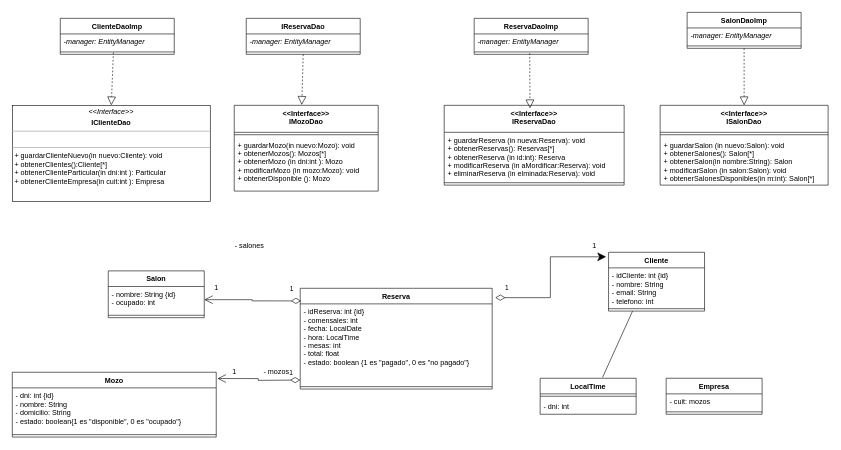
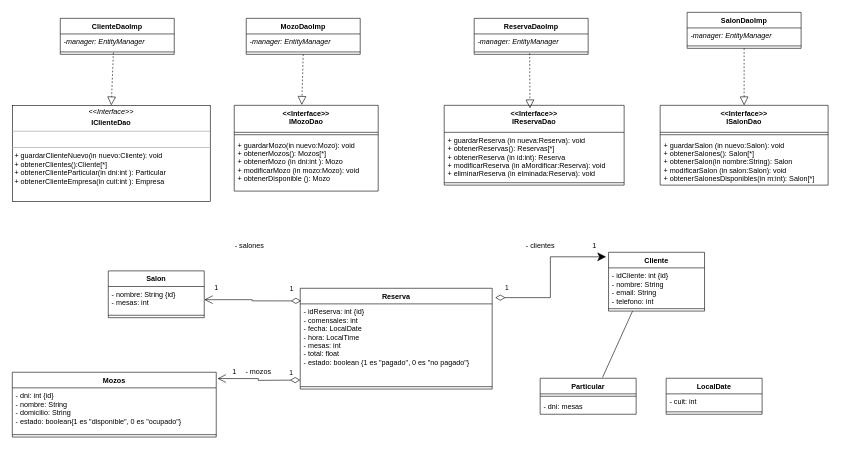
  <mxCell id="0" />
  <mxCell id="1" parent="0" />
  <mxCell id="2" value="Cliente" style="swimlane;fontStyle=1;align=center;verticalAlign=top;childLayout=stackLayout;horizontal=1;startSize=26;horizontalStack=0;resizeParent=1;resizeParentMax=0;resizeLast=0;collapsible=1;marginBottom=0;" parent="1" vertex="1"><mxGeometry x="1014" y="420" width="160" height="98" as="geometry" /></mxCell>
  <mxCell id="3" value="- idCliente: int {id}&#10;- nombre: String&#10;- email: String&#10;- telefono: int&#10;&#10;&#10;" style="text;strokeColor=none;fillColor=none;align=left;verticalAlign=top;spacingLeft=4;spacingRight=4;overflow=hidden;rotatable=0;points=[[0,0.5],[1,0.5]];portConstraint=eastwest;" parent="2" vertex="1"><mxGeometry y="26" width="160" height="64" as="geometry" /></mxCell>
  <mxCell id="4" value="" style="line;strokeWidth=1;fillColor=none;align=left;verticalAlign=middle;spacingTop=-1;spacingLeft=3;spacingRight=3;rotatable=0;labelPosition=right;points=[];portConstraint=eastwest;" parent="2" vertex="1"><mxGeometry y="90" width="160" height="8" as="geometry" /></mxCell>
- <mxCell id="5" value="LocalTime" style="swimlane;fontStyle=1;align=center;verticalAlign=top;childLayout=stackLayout;horizontal=1;startSize=26;horizontalStack=0;resizeParent=1;resizeParentMax=0;resizeLast=0;collapsible=1;marginBottom=0;" parent="1" vertex="1"><mxGeometry x="900" y="630" width="160" height="60" as="geometry" /></mxCell>
+ <mxCell id="5" value="Particular" style="swimlane;fontStyle=1;align=center;verticalAlign=top;childLayout=stackLayout;horizontal=1;startSize=26;horizontalStack=0;resizeParent=1;resizeParentMax=0;resizeLast=0;collapsible=1;marginBottom=0;" parent="1" vertex="1"><mxGeometry x="900" y="630" width="160" height="60" as="geometry" /></mxCell>
  <mxCell id="6" value="" style="line;strokeWidth=1;fillColor=none;align=left;verticalAlign=middle;spacingTop=-1;spacingLeft=3;spacingRight=3;rotatable=0;labelPosition=right;points=[];portConstraint=eastwest;" parent="5" vertex="1"><mxGeometry y="26" width="160" height="8" as="geometry" /></mxCell>
- <mxCell id="7" value="- dni: int" style="text;strokeColor=none;fillColor=none;align=left;verticalAlign=top;spacingLeft=4;spacingRight=4;overflow=hidden;rotatable=0;points=[[0,0.5],[1,0.5]];portConstraint=eastwest;" parent="5" vertex="1"><mxGeometry y="34" width="160" height="26" as="geometry" /></mxCell>
- <mxCell id="8" value="Empresa" style="swimlane;fontStyle=1;align=center;verticalAlign=top;childLayout=stackLayout;horizontal=1;startSize=26;horizontalStack=0;resizeParent=1;resizeParentMax=0;resizeLast=0;collapsible=1;marginBottom=0;" parent="1" vertex="1"><mxGeometry x="1110" y="630" width="160" height="60" as="geometry" /></mxCell>
- <mxCell id="9" value="- cuit: mozos" style="text;strokeColor=none;fillColor=none;align=left;verticalAlign=top;spacingLeft=4;spacingRight=4;overflow=hidden;rotatable=0;points=[[0,0.5],[1,0.5]];portConstraint=eastwest;" parent="8" vertex="1"><mxGeometry y="26" width="160" height="26" as="geometry" /></mxCell>
+ <mxCell id="7" value="- dni: mesas" style="text;strokeColor=none;fillColor=none;align=left;verticalAlign=top;spacingLeft=4;spacingRight=4;overflow=hidden;rotatable=0;points=[[0,0.5],[1,0.5]];portConstraint=eastwest;" parent="5" vertex="1"><mxGeometry y="34" width="160" height="26" as="geometry" /></mxCell>
+ <mxCell id="8" value="LocalDate" style="swimlane;fontStyle=1;align=center;verticalAlign=top;childLayout=stackLayout;horizontal=1;startSize=26;horizontalStack=0;resizeParent=1;resizeParentMax=0;resizeLast=0;collapsible=1;marginBottom=0;" parent="1" vertex="1"><mxGeometry x="1110" y="630" width="160" height="60" as="geometry" /></mxCell>
+ <mxCell id="9" value="- cuit: int" style="text;strokeColor=none;fillColor=none;align=left;verticalAlign=top;spacingLeft=4;spacingRight=4;overflow=hidden;rotatable=0;points=[[0,0.5],[1,0.5]];portConstraint=eastwest;" parent="8" vertex="1"><mxGeometry y="26" width="160" height="26" as="geometry" /></mxCell>
  <mxCell id="10" value="" style="line;strokeWidth=1;fillColor=none;align=left;verticalAlign=middle;spacingTop=-1;spacingLeft=3;spacingRight=3;rotatable=0;labelPosition=right;points=[];portConstraint=eastwest;" parent="8" vertex="1"><mxGeometry y="52" width="160" height="8" as="geometry" /></mxCell>
  <mxCell id="11" value="" style="endArrow=none;endSize=16;endFill=0;html=1;rounded=0;exitX=0.65;exitY=-0.023;exitDx=0;exitDy=0;entryX=0.25;entryY=1;entryDx=0;entryDy=0;exitPerimeter=0;" parent="1" source="5" target="2" edge="1"><mxGeometry width="160" relative="1" as="geometry"><mxPoint x="1010" y="590" as="sourcePoint" /><mxPoint x="1045.04" y="558.404" as="targetPoint" /></mxGeometry></mxCell>
  <mxCell id="12" value="Reserva" style="swimlane;fontStyle=1;align=center;verticalAlign=top;childLayout=stackLayout;horizontal=1;startSize=26;horizontalStack=0;resizeParent=1;resizeParentMax=0;resizeLast=0;collapsible=1;marginBottom=0;" parent="1" vertex="1"><mxGeometry x="500" y="480" width="320" height="168" as="geometry" /></mxCell>
  <mxCell id="13" value="- idReserva: int {id}&#10;- comensales: int&#10;- fecha: LocalDate&#10;- hora: LocalTime&#10;- mesas: int&#10;- total: float&#10;- estado: boolean {1 es &quot;pagado&quot;, 0 es &quot;no pagado&quot;}&#10;&#10;" style="text;strokeColor=none;fillColor=none;align=left;verticalAlign=top;spacingLeft=4;spacingRight=4;overflow=hidden;rotatable=0;points=[[0,0.5],[1,0.5]];portConstraint=eastwest;" parent="12" vertex="1"><mxGeometry y="26" width="320" height="134" as="geometry" /></mxCell>
  <mxCell id="14" value="" style="line;strokeWidth=1;fillColor=none;align=left;verticalAlign=middle;spacingTop=-1;spacingLeft=3;spacingRight=3;rotatable=0;labelPosition=right;points=[];portConstraint=eastwest;" parent="12" vertex="1"><mxGeometry y="160" width="320" height="8" as="geometry" /></mxCell>
- <mxCell id="15" value="Mozo" style="swimlane;fontStyle=1;align=center;verticalAlign=top;childLayout=stackLayout;horizontal=1;startSize=26;horizontalStack=0;resizeParent=1;resizeParentMax=0;resizeLast=0;collapsible=1;marginBottom=0;" parent="1" vertex="1"><mxGeometry x="20" y="620" width="340" height="108" as="geometry" /></mxCell>
+ <mxCell id="15" value="Mozos" style="swimlane;fontStyle=1;align=center;verticalAlign=top;childLayout=stackLayout;horizontal=1;startSize=26;horizontalStack=0;resizeParent=1;resizeParentMax=0;resizeLast=0;collapsible=1;marginBottom=0;" parent="1" vertex="1"><mxGeometry x="20" y="620" width="340" height="108" as="geometry" /></mxCell>
  <mxCell id="16" value="- dni: int {id}&#10;- nombre: String&#10;- domicilio: String&#10;- estado: boolean{1 es &quot;disponible&quot;, 0 es &quot;ocupado&quot;}&#10;" style="text;strokeColor=none;fillColor=none;align=left;verticalAlign=top;spacingLeft=4;spacingRight=4;overflow=hidden;rotatable=0;points=[[0,0.5],[1,0.5]];portConstraint=eastwest;" parent="15" vertex="1"><mxGeometry y="26" width="340" height="74" as="geometry" /></mxCell>
  <mxCell id="17" value="" style="line;strokeWidth=1;fillColor=none;align=left;verticalAlign=middle;spacingTop=-1;spacingLeft=3;spacingRight=3;rotatable=0;labelPosition=right;points=[];portConstraint=eastwest;" parent="15" vertex="1"><mxGeometry y="100" width="340" height="8" as="geometry" /></mxCell>
  <mxCell id="18" value="Salon" style="swimlane;fontStyle=1;align=center;verticalAlign=top;childLayout=stackLayout;horizontal=1;startSize=26;horizontalStack=0;resizeParent=1;resizeParentMax=0;resizeLast=0;collapsible=1;marginBottom=0;" parent="1" vertex="1"><mxGeometry x="180" y="451" width="160" height="78" as="geometry" /></mxCell>
- <mxCell id="19" value="- nombre: String {id}&#10;- ocupado: int &#10;" style="text;strokeColor=none;fillColor=none;align=left;verticalAlign=top;spacingLeft=4;spacingRight=4;overflow=hidden;rotatable=0;points=[[0,0.5],[1,0.5]];portConstraint=eastwest;" parent="18" vertex="1"><mxGeometry y="26" width="160" height="44" as="geometry" /></mxCell>
+ <mxCell id="19" value="- nombre: String {id}&#10;- mesas: int &#10;" style="text;strokeColor=none;fillColor=none;align=left;verticalAlign=top;spacingLeft=4;spacingRight=4;overflow=hidden;rotatable=0;points=[[0,0.5],[1,0.5]];portConstraint=eastwest;" parent="18" vertex="1"><mxGeometry y="26" width="160" height="44" as="geometry" /></mxCell>
  <mxCell id="20" value="" style="line;strokeWidth=1;fillColor=none;align=left;verticalAlign=middle;spacingTop=-1;spacingLeft=3;spacingRight=3;rotatable=0;labelPosition=right;points=[];portConstraint=eastwest;" parent="18" vertex="1"><mxGeometry y="70" width="160" height="8" as="geometry" /></mxCell>
  <mxCell id="21" value="1" style="endArrow=open;html=1;endSize=12;startArrow=diamondThin;startSize=14;startFill=0;edgeStyle=orthogonalEdgeStyle;align=left;verticalAlign=bottom;rounded=0;entryX=1;entryY=0.5;entryDx=0;entryDy=0;exitX=0.004;exitY=-0.037;exitDx=0;exitDy=0;exitPerimeter=0;" parent="1" source="13" target="19" edge="1"><mxGeometry x="-0.75" y="-11" relative="1" as="geometry"><mxPoint x="600" y="501" as="sourcePoint" /><mxPoint x="360" y="501" as="targetPoint" /><mxPoint as="offset" /></mxGeometry></mxCell>
  <mxCell id="22" value="1" style="text;html=1;align=center;verticalAlign=middle;resizable=0;points=[];autosize=1;strokeColor=none;fillColor=none;" parent="1" vertex="1"><mxGeometry x="350" y="470" width="20" height="20" as="geometry" /></mxCell>
  <mxCell id="23" value="1" style="endArrow=open;html=1;endSize=12;startArrow=diamondThin;startSize=14;startFill=0;edgeStyle=orthogonalEdgeStyle;align=left;verticalAlign=bottom;rounded=0;entryX=1.006;entryY=0.097;entryDx=0;entryDy=0;entryPerimeter=0;" parent="1" target="15" edge="1"><mxGeometry x="-0.71" y="-3" relative="1" as="geometry"><mxPoint x="500" y="633" as="sourcePoint" /><mxPoint x="450" y="511" as="targetPoint" /><mxPoint as="offset" /></mxGeometry></mxCell>
  <mxCell id="24" value="1" style="text;html=1;align=center;verticalAlign=middle;resizable=0;points=[];autosize=1;strokeColor=none;fillColor=none;" parent="1" vertex="1"><mxGeometry x="380" y="610" width="20" height="20" as="geometry" /></mxCell>
  <mxCell id="25" value="1" style="endArrow=classic;html=1;endSize=12;startArrow=diamondThin;startSize=14;startFill=0;edgeStyle=orthogonalEdgeStyle;align=left;verticalAlign=bottom;rounded=0;entryX=-0.025;entryY=0.077;entryDx=0;entryDy=0;exitX=1.016;exitY=0.093;exitDx=0;exitDy=0;exitPerimeter=0;entryPerimeter=0;" parent="1" source="12" target="2" edge="1"><mxGeometry x="-0.882" y="8" relative="1" as="geometry"><mxPoint x="511.28" y="511.042" as="sourcePoint" /><mxPoint x="370" y="511" as="targetPoint" /><mxPoint as="offset" /></mxGeometry></mxCell>
  <mxCell id="26" value="1" style="text;html=1;align=center;verticalAlign=middle;resizable=0;points=[];autosize=1;strokeColor=none;fillColor=none;" parent="1" vertex="1"><mxGeometry x="980" y="400" width="20" height="20" as="geometry" /></mxCell>
  <mxCell id="27" value="&lt;&lt;Interface&gt;&gt;&#10;IMozoDao" style="swimlane;fontStyle=1;align=center;verticalAlign=top;childLayout=stackLayout;horizontal=1;startSize=45;horizontalStack=0;resizeParent=1;resizeParentMax=0;resizeLast=0;collapsible=1;marginBottom=0;" vertex="1" parent="1"><mxGeometry x="390" y="175" width="240" height="143" as="geometry" /></mxCell>
  <mxCell id="28" value="" style="line;strokeWidth=1;fillColor=none;align=left;verticalAlign=middle;spacingTop=-1;spacingLeft=3;spacingRight=3;rotatable=0;labelPosition=right;points=[];portConstraint=eastwest;" vertex="1" parent="27"><mxGeometry y="45" width="240" height="8" as="geometry" /></mxCell>
  <mxCell id="29" value="+ guardarMozo(in nuevo:Mozo): void&#10;+ obtenerMozos(): Mozos[*]&#10;+ obtenerMozo (in dni:int ): Mozo&#10;+ modificarMozo (in mozo:Mozo): void&#10;+ obtenerDisponible (): Mozo&#10;&#10;&#10;" style="text;strokeColor=none;fillColor=none;align=left;verticalAlign=top;spacingLeft=4;spacingRight=4;overflow=hidden;rotatable=0;points=[[0,0.5],[1,0.5]];portConstraint=eastwest;" vertex="1" parent="27"><mxGeometry y="53" width="240" height="90" as="geometry" /></mxCell>
  <mxCell id="30" value="&lt;&lt;Interface&gt;&gt;&#10;IReservaDao" style="swimlane;fontStyle=1;align=center;verticalAlign=top;childLayout=stackLayout;horizontal=1;startSize=45;horizontalStack=0;resizeParent=1;resizeParentMax=0;resizeLast=0;collapsible=1;marginBottom=0;" vertex="1" parent="1"><mxGeometry x="740" y="175" width="300" height="133" as="geometry" /></mxCell>
  <mxCell id="31" value="+ guardarReserva (in nueva:Reserva): void&#10;+ obtenerReservas(): Reservas[*]&#10;+ obtenerReserva (in id:int): Reserva&#10;+ modificarReserva (in aMordificar:Reserva): void&#10;+ eliminarReserva (in elminada:Reserva): void&#10; &#10;" style="text;strokeColor=none;fillColor=none;align=left;verticalAlign=top;spacingLeft=4;spacingRight=4;overflow=hidden;rotatable=0;points=[[0,0.5],[1,0.5]];portConstraint=eastwest;" vertex="1" parent="30"><mxGeometry y="45" width="300" height="80" as="geometry" /></mxCell>
  <mxCell id="32" value="" style="line;strokeWidth=1;fillColor=none;align=left;verticalAlign=middle;spacingTop=-1;spacingLeft=3;spacingRight=3;rotatable=0;labelPosition=right;points=[];portConstraint=eastwest;" vertex="1" parent="30"><mxGeometry y="125" width="300" height="8" as="geometry" /></mxCell>
  <mxCell id="33" value="&lt;&lt;Interface&gt;&gt;&#10;ISalonDao" style="swimlane;fontStyle=1;align=center;verticalAlign=top;childLayout=stackLayout;horizontal=1;startSize=45;horizontalStack=0;resizeParent=1;resizeParentMax=0;resizeLast=0;collapsible=1;marginBottom=0;" vertex="1" parent="1"><mxGeometry x="1100" y="175" width="280" height="133" as="geometry" /></mxCell>
  <mxCell id="34" value="" style="line;strokeWidth=1;fillColor=none;align=left;verticalAlign=middle;spacingTop=-1;spacingLeft=3;spacingRight=3;rotatable=0;labelPosition=right;points=[];portConstraint=eastwest;" vertex="1" parent="33"><mxGeometry y="45" width="280" height="8" as="geometry" /></mxCell>
  <mxCell id="35" value="+ guardarSalon (in nuevo:Salon): void&#10;+ obtenerSalones(): Salon[*]&#10;+ obtenerSalon(in nombre:String): Salon&#10;+ modificarSalon (in salon:Salon): void&#10;+ obtenerSalonesDisponibles(in m:int): Salon[*]&#10;" style="text;strokeColor=none;fillColor=none;align=left;verticalAlign=top;spacingLeft=4;spacingRight=4;overflow=hidden;rotatable=0;points=[[0,0.5],[1,0.5]];portConstraint=eastwest;" vertex="1" parent="33"><mxGeometry y="53" width="280" height="80" as="geometry" /></mxCell>
- <mxCell id="36" value="IReservaDao" style="swimlane;fontStyle=1;align=center;verticalAlign=top;childLayout=stackLayout;horizontal=1;startSize=26;horizontalStack=0;resizeParent=1;resizeParentMax=0;resizeLast=0;collapsible=1;marginBottom=0;" vertex="1" parent="1"><mxGeometry x="410" y="30" width="190" height="60" as="geometry" /></mxCell>
+ <mxCell id="36" value="MozoDaoImp" style="swimlane;fontStyle=1;align=center;verticalAlign=top;childLayout=stackLayout;horizontal=1;startSize=26;horizontalStack=0;resizeParent=1;resizeParentMax=0;resizeLast=0;collapsible=1;marginBottom=0;" vertex="1" parent="1"><mxGeometry x="410" y="30" width="190" height="60" as="geometry" /></mxCell>
  <mxCell id="37" value="-manager: EntityManager" style="text;strokeColor=none;fillColor=none;align=left;verticalAlign=top;spacingLeft=4;spacingRight=4;overflow=hidden;rotatable=0;points=[[0,0.5],[1,0.5]];portConstraint=eastwest;fontStyle=2" vertex="1" parent="36"><mxGeometry y="26" width="190" height="26" as="geometry" /></mxCell>
  <mxCell id="38" value="" style="line;strokeWidth=1;fillColor=none;align=left;verticalAlign=middle;spacingTop=-1;spacingLeft=3;spacingRight=3;rotatable=0;labelPosition=right;points=[];portConstraint=eastwest;" vertex="1" parent="36"><mxGeometry y="52" width="190" height="8" as="geometry" /></mxCell>
  <mxCell id="39" value="&lt;p style=&quot;margin: 0px ; margin-top: 4px ; text-align: center&quot;&gt;&lt;i&gt;&amp;lt;&amp;lt;Interface&amp;gt;&amp;gt;&lt;/i&gt;&lt;/p&gt;&lt;p style=&quot;margin: 0px ; margin-top: 4px ; text-align: center&quot;&gt;&lt;b&gt;IClienteDao&lt;/b&gt;&lt;br&gt;&lt;b&gt;&lt;/b&gt;&lt;/p&gt;&lt;hr size=&quot;1&quot;&gt;&lt;p style=&quot;margin: 0px ; margin-left: 4px&quot;&gt;&lt;br&gt;&lt;/p&gt;&lt;hr size=&quot;1&quot;&gt;&lt;p style=&quot;margin: 0px ; margin-left: 4px&quot;&gt;+ guardarClienteNuevo(in nuevo:Cliente): void&lt;br&gt;+ obtenerClientes():Cliente[*]&lt;br&gt;+ obtenerClienteParticular(in dni:int ): Particular&lt;br&gt;+ obtenerClienteEmpresa(in cuit:int ): Empresa&lt;/p&gt;&lt;div&gt;&lt;br&gt;&lt;br&gt;&lt;/div&gt;" style="verticalAlign=top;align=left;overflow=fill;fontSize=12;fontFamily=Helvetica;html=1;" vertex="1" parent="1"><mxGeometry x="20" y="175" width="330" height="160" as="geometry" /></mxCell>
  <mxCell id="40" value="" style="endArrow=block;dashed=1;endFill=0;endSize=12;html=1;rounded=0;entryX=0.5;entryY=0;entryDx=0;entryDy=0;exitX=0.466;exitY=0.632;exitDx=0;exitDy=0;exitPerimeter=0;" edge="1" parent="1" source="43" target="39"><mxGeometry width="160" relative="1" as="geometry"><mxPoint x="240" y="120" as="sourcePoint" /><mxPoint x="180" y="80" as="targetPoint" /></mxGeometry></mxCell>
  <mxCell id="41" value="ClienteDaoImp" style="swimlane;fontStyle=1;align=center;verticalAlign=top;childLayout=stackLayout;horizontal=1;startSize=26;horizontalStack=0;resizeParent=1;resizeParentMax=0;resizeLast=0;collapsible=1;marginBottom=0;" vertex="1" parent="1"><mxGeometry x="100" y="30" width="190" height="60" as="geometry" /></mxCell>
  <mxCell id="42" value="-manager: EntityManager" style="text;strokeColor=none;fillColor=none;align=left;verticalAlign=top;spacingLeft=4;spacingRight=4;overflow=hidden;rotatable=0;points=[[0,0.5],[1,0.5]];portConstraint=eastwest;fontStyle=2" vertex="1" parent="41"><mxGeometry y="26" width="190" height="26" as="geometry" /></mxCell>
  <mxCell id="43" value="" style="line;strokeWidth=1;fillColor=none;align=left;verticalAlign=middle;spacingTop=-1;spacingLeft=3;spacingRight=3;rotatable=0;labelPosition=right;points=[];portConstraint=eastwest;" vertex="1" parent="41"><mxGeometry y="52" width="190" height="8" as="geometry" /></mxCell>
  <mxCell id="44" value="ReservaDaoImp" style="swimlane;fontStyle=1;align=center;verticalAlign=top;childLayout=stackLayout;horizontal=1;startSize=26;horizontalStack=0;resizeParent=1;resizeParentMax=0;resizeLast=0;collapsible=1;marginBottom=0;" vertex="1" parent="1"><mxGeometry x="790" y="30" width="190" height="60" as="geometry" /></mxCell>
  <mxCell id="45" value="-manager: EntityManager" style="text;strokeColor=none;fillColor=none;align=left;verticalAlign=top;spacingLeft=4;spacingRight=4;overflow=hidden;rotatable=0;points=[[0,0.5],[1,0.5]];portConstraint=eastwest;fontStyle=2" vertex="1" parent="44"><mxGeometry y="26" width="190" height="26" as="geometry" /></mxCell>
  <mxCell id="46" value="" style="line;strokeWidth=1;fillColor=none;align=left;verticalAlign=middle;spacingTop=-1;spacingLeft=3;spacingRight=3;rotatable=0;labelPosition=right;points=[];portConstraint=eastwest;" vertex="1" parent="44"><mxGeometry y="52" width="190" height="8" as="geometry" /></mxCell>
  <mxCell id="47" value="SalonDaoImp" style="swimlane;fontStyle=1;align=center;verticalAlign=top;childLayout=stackLayout;horizontal=1;startSize=26;horizontalStack=0;resizeParent=1;resizeParentMax=0;resizeLast=0;collapsible=1;marginBottom=0;" vertex="1" parent="1"><mxGeometry x="1145" y="20" width="190" height="60" as="geometry" /></mxCell>
  <mxCell id="48" value="-manager: EntityManager" style="text;strokeColor=none;fillColor=none;align=left;verticalAlign=top;spacingLeft=4;spacingRight=4;overflow=hidden;rotatable=0;points=[[0,0.5],[1,0.5]];portConstraint=eastwest;fontStyle=2" vertex="1" parent="47"><mxGeometry y="26" width="190" height="26" as="geometry" /></mxCell>
  <mxCell id="49" value="" style="line;strokeWidth=1;fillColor=none;align=left;verticalAlign=middle;spacingTop=-1;spacingLeft=3;spacingRight=3;rotatable=0;labelPosition=right;points=[];portConstraint=eastwest;" vertex="1" parent="47"><mxGeometry y="52" width="190" height="8" as="geometry" /></mxCell>
  <mxCell id="50" value="" style="endArrow=block;dashed=1;endFill=0;endSize=12;html=1;rounded=0;entryX=0.469;entryY=-0.005;entryDx=0;entryDy=0;exitX=0.5;exitY=1;exitDx=0;exitDy=0;entryPerimeter=0;" edge="1" parent="1" source="36" target="27"><mxGeometry width="160" relative="1" as="geometry"><mxPoint x="198.54" y="97.056" as="sourcePoint" /><mxPoint x="195" y="185" as="targetPoint" /></mxGeometry></mxCell>
  <mxCell id="51" value="" style="endArrow=block;dashed=1;endFill=0;endSize=12;html=1;rounded=0;exitX=0.487;exitY=0.779;exitDx=0;exitDy=0;exitPerimeter=0;" edge="1" parent="1" source="46"><mxGeometry width="160" relative="1" as="geometry"><mxPoint x="208.54" y="107.056" as="sourcePoint" /><mxPoint x="883" y="180" as="targetPoint" /></mxGeometry></mxCell>
  <mxCell id="52" value="" style="endArrow=block;dashed=1;endFill=0;endSize=12;html=1;rounded=0;exitX=0.5;exitY=1;exitDx=0;exitDy=0;entryX=0.5;entryY=0;entryDx=0;entryDy=0;" edge="1" parent="1" source="47" target="33"><mxGeometry width="160" relative="1" as="geometry"><mxPoint x="970" y="140" as="sourcePoint" /><mxPoint x="215" y="205" as="targetPoint" /></mxGeometry></mxCell>
  <mxCell id="53" value="- salones" style="text;html=1;align=center;verticalAlign=middle;resizable=0;points=[];autosize=1;strokeColor=none;fillColor=none;" vertex="1" parent="1"><mxGeometry x="380" y="400" width="70" height="20" as="geometry" /></mxCell>
- <mxCell id="54" value="- mozos" style="text;html=1;align=center;verticalAlign=middle;resizable=0;points=[];autosize=1;strokeColor=none;fillColor=none;" vertex="1" parent="1"><mxGeometry x="430" y="610" width="60" height="20" as="geometry" /></mxCell>
+ <mxCell id="54" value="- mozos" style="text;html=1;align=center;verticalAlign=middle;resizable=0;points=[];autosize=1;strokeColor=none;fillColor=none;" vertex="1" parent="1"><mxGeometry x="400" y="610" width="60" height="20" as="geometry" /></mxCell>
+ <mxCell id="55" value="- clientes" style="text;html=1;align=center;verticalAlign=middle;resizable=0;points=[];autosize=1;strokeColor=none;fillColor=none;" vertex="1" parent="1"><mxGeometry x="865" y="400" width="70" height="20" as="geometry" /></mxCell>
